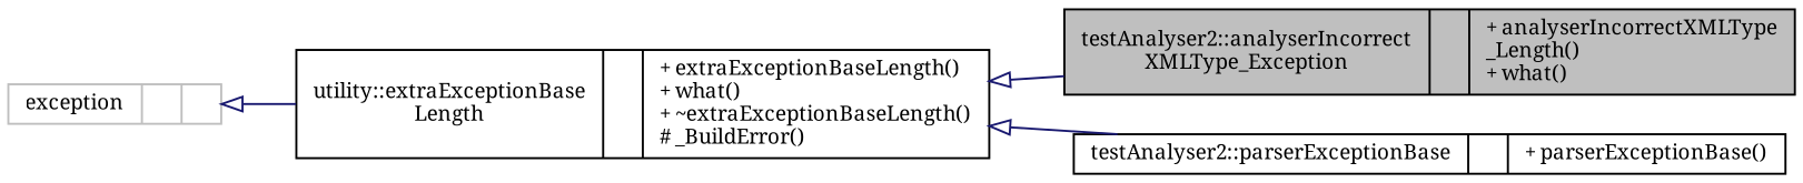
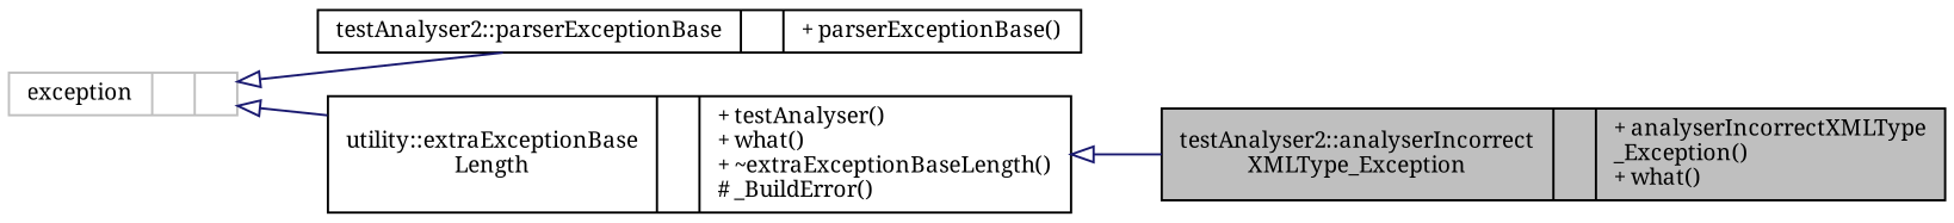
  digraph {
    fontname="Noto Serif"
    rankdir=LR
    node [color=black fillcolor=white fontname="Noto Serif" fontsize=10 shape=record style=filled]
    edge [arrowtail=onormal color=midnightblue dir=back fontname="Noto Serif" fontsize=10 labelfontname=Helvetica labelfontsize=10 style=solid]
-   n1 [fillcolor=grey75 fontcolor=black height=0.2 label="{testAnalyser2::analyserIncorrect\lXMLType_Exception\n||+ analyserIncorrectXMLType\l_Length()\l+ what()\l}" width=0.4]
+   n1 [fillcolor=grey75 fontcolor=black height=0.2 label="{testAnalyser2::analyserIncorrect\lXMLType_Exception\n||+ analyserIncorrectXMLType\l_Exception()\l+ what()\l}" width=0.4]
    n2 [height=0.2 label="{testAnalyser2::parserExceptionBase\n||+ parserExceptionBase()\l}" width=0.4]
-   n3 [height=0.2 label="{utility::extraExceptionBase\lLength\n||+ extraExceptionBaseLength()\l+ what()\l+ ~extraExceptionBaseLength()\l# _BuildError()\l}" width=0.4]
+   n3 [height=0.2 label="{utility::extraExceptionBase\lLength\n||+ testAnalyser()\l+ what()\l+ ~extraExceptionBaseLength()\l# _BuildError()\l}" width=0.4]
    n4 [color=grey75 height=0.2 label="{exception\n||}" width=0.4]
    n3 -> n1
-   n3 -> n2
+   n4 -> n2
    n4 -> n3
  }
